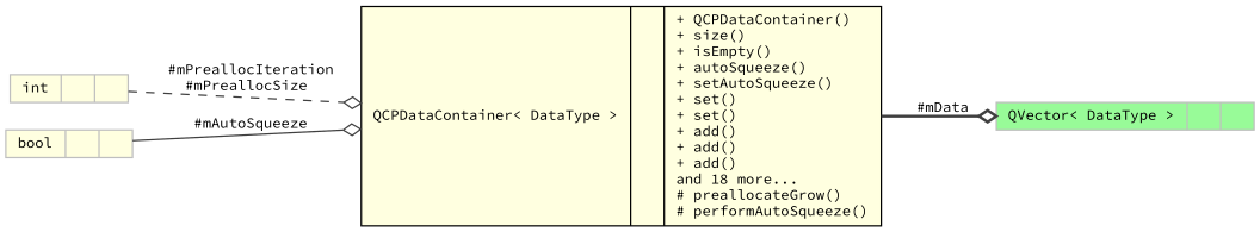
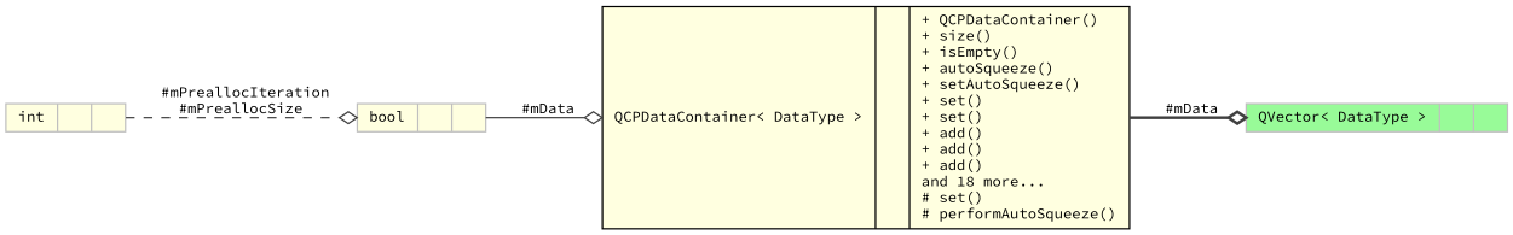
  digraph {
    fontname="Source Code Pro"
    rankdir=LR
    node [color=grey75 fillcolor=lightyellow fontname="Source Code Pro" fontsize=10 shape=record style=filled]
    edge [arrowhead=odiamond color=grey25 fontname="Source Code Pro" fontsize=10 labelfontname=Helvetica labelfontsize=10]
-   n1 [color=black fontcolor=black height=0.2 label="{QCPDataContainer\< DataType \>\n||+ QCPDataContainer()\l+ size()\l+ isEmpty()\l+ autoSqueeze()\l+ setAutoSqueeze()\l+ set()\l+ set()\l+ add()\l+ add()\l+ add()\land 18 more...\l# preallocateGrow()\l# performAutoSqueeze()\l}" width=0.4]
+   n1 [color=black fontcolor=black height=0.2 label="{QCPDataContainer\< DataType \>\n||+ QCPDataContainer()\l+ size()\l+ isEmpty()\l+ autoSqueeze()\l+ setAutoSqueeze()\l+ set()\l+ set()\l+ add()\l+ add()\l+ add()\land 18 more...\l# set()\l# performAutoSqueeze()\l}" width=0.4]
    n2 [fillcolor=palegreen height=0.2 label="{QVector\< DataType \>\n||}" width=0.4]
    n3 [height=0.2 label="{int\n||}" width=0.4]
    n4 [height=0.2 label="{bool\n||}" width=0.4]
    n1 -> n2 [label=" #mData" style=bold]
-   n3 -> n1 [label=" #mPreallocIteration\n#mPreallocSize" style=dashed]
-   n4 -> n1 [label=" #mAutoSqueeze" style=solid]
+   n3 -> n4 [label=" #mPreallocIteration\n#mPreallocSize" style=dashed]
+   n4 -> n1 [label=" #mData" style=solid]
  }
